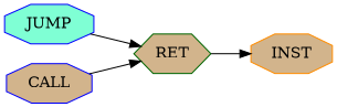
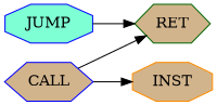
  digraph {
    rankdir=LR
    node [color=blue fillcolor=tan shape=octagon style=filled]
    n1 [fillcolor=aquamarine label=JUMP options=root]
    n2 [color=darkgreen label=RET shape=hexagon]
-   n3 [label=CALL]
+   n3 [label=CALL shape=hexagon]
    n4 [color=darkorange label=INST]
    n1 -> n2
    n3 -> n2
-   n2 -> n4
+   n3 -> n4
  }
